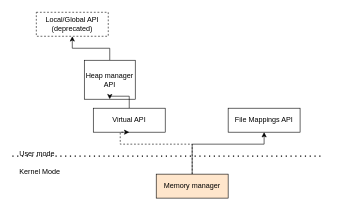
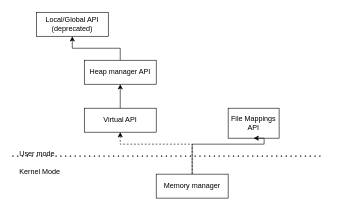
  <mxCell id="0" />
  <mxCell id="1" parent="0" />
- <mxCell id="2" value="Local/Global API&lt;br&gt;(deprecated)" style="rounded=0;whiteSpace=wrap;html=1;dashed=1;" vertex="1" parent="1"><mxGeometry x="60" y="20" width="120" height="40" as="geometry" /></mxCell>
+ <mxCell id="2" value="Local/Global API&lt;br&gt;(deprecated)" style="rounded=0;whiteSpace=wrap;html=1;" vertex="1" parent="1"><mxGeometry x="60" y="20" width="120" height="40" as="geometry" /></mxCell>
  <mxCell id="3" style="edgeStyle=orthogonalEdgeStyle;rounded=0;orthogonalLoop=1;jettySize=auto;html=1;" edge="1" parent="1" source="4" target="2"><mxGeometry relative="1" as="geometry" /></mxCell>
- <mxCell id="4" value="Heap manager API" style="rounded=0;whiteSpace=wrap;html=1;" vertex="1" parent="1"><mxGeometry x="140" y="100" width="85" height="65" as="geometry" /></mxCell>
+ <mxCell id="4" value="Heap manager API" style="rounded=0;whiteSpace=wrap;html=1;" vertex="1" parent="1"><mxGeometry x="140" y="100" width="120" height="40" as="geometry" /></mxCell>
  <mxCell id="5" style="edgeStyle=orthogonalEdgeStyle;rounded=0;orthogonalLoop=1;jettySize=auto;html=1;entryX=0.5;entryY=1;entryDx=0;entryDy=0;" edge="1" parent="1" source="6" target="4"><mxGeometry relative="1" as="geometry" /></mxCell>
- <mxCell id="6" value="Virtual API" style="rounded=0;whiteSpace=wrap;html=1;" vertex="1" parent="1"><mxGeometry x="155" y="180" width="120" height="40" as="geometry" /></mxCell>
- <mxCell id="7" value="File Mappings API" style="rounded=0;whiteSpace=wrap;html=1;" vertex="1" parent="1"><mxGeometry x="380" y="180" width="120" height="40" as="geometry" /></mxCell>
+ <mxCell id="6" value="Virtual API" style="rounded=0;whiteSpace=wrap;html=1;" vertex="1" parent="1"><mxGeometry x="140" y="180" width="120" height="40" as="geometry" /></mxCell>
+ <mxCell id="7" value="File Mappings API" style="rounded=0;whiteSpace=wrap;html=1;" vertex="1" parent="1"><mxGeometry x="380" y="180" width="85" height="50" as="geometry" /></mxCell>
  <mxCell id="8" style="edgeStyle=orthogonalEdgeStyle;rounded=0;orthogonalLoop=1;jettySize=auto;html=1;entryX=0.5;entryY=1;entryDx=0;entryDy=0;dashed=1;" edge="1" parent="1" source="10" target="6"><mxGeometry relative="1" as="geometry"><Array as="points"><mxPoint x="320" y="240" /><mxPoint x="200" y="240" /></Array></mxGeometry></mxCell>
  <mxCell id="9" style="edgeStyle=orthogonalEdgeStyle;rounded=0;orthogonalLoop=1;jettySize=auto;html=1;entryX=0.5;entryY=1;entryDx=0;entryDy=0;exitX=0.5;exitY=0;exitDx=0;exitDy=0;" edge="1" parent="1" source="10" target="7"><mxGeometry relative="1" as="geometry"><Array as="points"><mxPoint x="320" y="240" /><mxPoint x="440" y="240" /></Array></mxGeometry></mxCell>
- <mxCell id="10" value="Memory manager" style="rounded=0;whiteSpace=wrap;html=1;fillColor=#ffe6cc;" vertex="1" parent="1"><mxGeometry x="260" y="290" width="120" height="40" as="geometry" /></mxCell>
+ <mxCell id="10" value="Memory manager" style="rounded=0;whiteSpace=wrap;html=1;" vertex="1" parent="1"><mxGeometry x="260" y="290" width="120" height="40" as="geometry" /></mxCell>
  <mxCell id="11" value="" style="endArrow=none;dashed=1;html=1;dashPattern=1 3;strokeWidth=2;rounded=0;" edge="1" parent="1"><mxGeometry width="50" height="50" relative="1" as="geometry"><mxPoint x="20" y="260" as="sourcePoint" /><mxPoint x="540" y="260" as="targetPoint" /></mxGeometry></mxCell>
  <mxCell id="12" value="&lt;div align=&quot;left&quot;&gt;User mode&lt;br&gt;&lt;br&gt;Kernel Mode&lt;/div&gt;" style="text;html=1;strokeColor=none;fillColor=none;align=left;verticalAlign=middle;whiteSpace=wrap;rounded=0;" vertex="1" parent="1"><mxGeometry x="30" y="256" width="150" height="30" as="geometry" /></mxCell>
